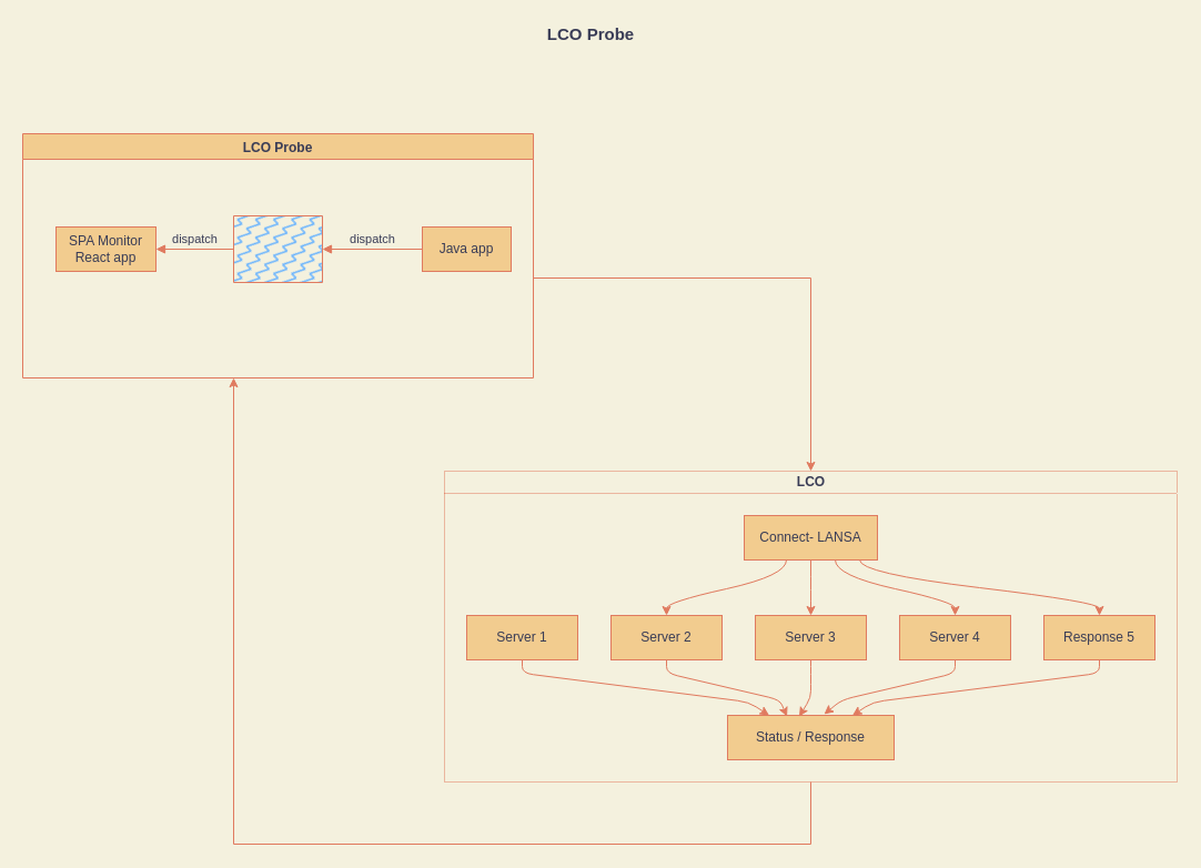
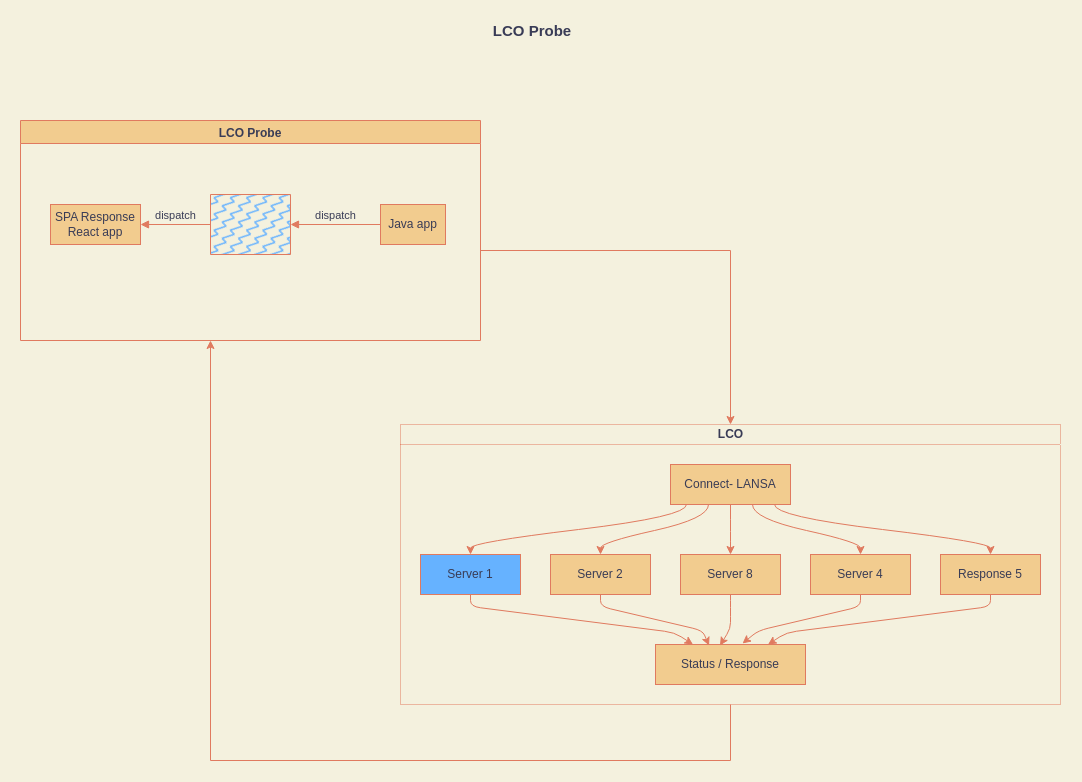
  <mxCell id="0" />
  <mxCell id="1" parent="0" />
  <mxCell id="2" value="LCO" style="swimlane;html=1;startSize=20;horizontal=1;childLayout=flowLayout;flowOrientation=north;resizable=0;interRankCellSpacing=50;containerType=tree;dashed=1;dashPattern=1 1;fillColor=none;aspect=fixed;strokeColor=#E07A5F;fontColor=#393C56;" parent="1" vertex="1"><mxGeometry x="400" y="424" width="660" height="280" as="geometry"><mxRectangle x="520" y="180" width="130" height="20" as="alternateBounds" /></mxGeometry></mxCell>
  <mxCell id="3" value="Connect- LANSA" style="whiteSpace=wrap;html=1;fillColor=#F2CC8F;strokeColor=#E07A5F;fontColor=#393C56;" parent="2" vertex="1"><mxGeometry x="270" y="40" width="120" height="40" as="geometry" /></mxCell>
- <mxCell id="4" value="Server 1" style="whiteSpace=wrap;html=1;fillColor=#F2CC8F;strokeColor=#E07A5F;fontColor=#393C56;" parent="2" vertex="1"><mxGeometry x="20" y="130" width="100" height="40" as="geometry" /></mxCell>
+ <mxCell id="4" value="Server 1" style="whiteSpace=wrap;html=1;fillColor=#66b2ff;strokeColor=#E07A5F;fontColor=#393C56;" parent="2" vertex="1"><mxGeometry x="20" y="130" width="100" height="40" as="geometry" /></mxCell>
+ <mxCell id="5" value="" style="html=1;curved=1;noEdgeStyle=1;orthogonal=1;labelBackgroundColor=#F4F1DE;strokeColor=#E07A5F;fontColor=#393C56;" parent="2" source="3" target="4" edge="1"><mxGeometry relative="1" as="geometry"><Array as="points"><mxPoint x="286" y="92" /><mxPoint x="70" y="118" /></Array></mxGeometry></mxCell>
  <mxCell id="6" value="" style="html=1;curved=1;noEdgeStyle=1;orthogonal=1;labelBackgroundColor=#F4F1DE;strokeColor=#E07A5F;fontColor=#393C56;" parent="2" source="3" target="7" edge="1"><mxGeometry relative="1" as="geometry"><Array as="points"><mxPoint x="308" y="94" /><mxPoint x="200" y="118" /></Array><mxPoint x="11000" y="21170" as="sourcePoint" /></mxGeometry></mxCell>
  <mxCell id="7" value="Server 2" style="whiteSpace=wrap;html=1;fillColor=#F2CC8F;strokeColor=#E07A5F;fontColor=#393C56;" parent="2" vertex="1"><mxGeometry x="150" y="130" width="100" height="40" as="geometry" /></mxCell>
  <mxCell id="8" value="" style="html=1;curved=1;noEdgeStyle=1;orthogonal=1;labelBackgroundColor=#F4F1DE;strokeColor=#E07A5F;fontColor=#393C56;" parent="2" source="3" target="9" edge="1"><mxGeometry relative="1" as="geometry"><Array as="points"><mxPoint x="330" y="96" /><mxPoint x="330" y="118" /></Array><mxPoint x="8640.5" y="17360" as="sourcePoint" /></mxGeometry></mxCell>
- <mxCell id="9" value="Server 3" style="whiteSpace=wrap;html=1;fillColor=#F2CC8F;strokeColor=#E07A5F;fontColor=#393C56;" parent="2" vertex="1"><mxGeometry x="280" y="130" width="100" height="40" as="geometry" /></mxCell>
+ <mxCell id="9" value="Server 8" style="whiteSpace=wrap;html=1;fillColor=#F2CC8F;strokeColor=#E07A5F;fontColor=#393C56;" parent="2" vertex="1"><mxGeometry x="280" y="130" width="100" height="40" as="geometry" /></mxCell>
  <mxCell id="10" value="" style="html=1;curved=1;noEdgeStyle=1;orthogonal=1;labelBackgroundColor=#F4F1DE;strokeColor=#E07A5F;fontColor=#393C56;" parent="2" source="3" target="11" edge="1"><mxGeometry relative="1" as="geometry"><Array as="points"><mxPoint x="352" y="94" /><mxPoint x="460" y="118" /></Array><mxPoint x="8674.667" y="17280" as="sourcePoint" /></mxGeometry></mxCell>
  <mxCell id="11" value="Server 4" style="whiteSpace=wrap;html=1;fillColor=#F2CC8F;strokeColor=#E07A5F;fontColor=#393C56;" parent="2" vertex="1"><mxGeometry x="410" y="130" width="100" height="40" as="geometry" /></mxCell>
  <mxCell id="12" value="Status / Response" style="whiteSpace=wrap;html=1;fillColor=#F2CC8F;strokeColor=#E07A5F;fontColor=#393C56;" parent="2" vertex="1"><mxGeometry x="255" y="220" width="150" height="40" as="geometry" /></mxCell>
  <mxCell id="13" style="edgeStyle=orthogonalEdgeStyle;rounded=1;orthogonalLoop=1;jettySize=auto;html=1;entryX=0.25;entryY=0;entryDx=0;entryDy=0;strokeWidth=1;noEdgeStyle=1;orthogonal=1;labelBackgroundColor=#F4F1DE;strokeColor=#E07A5F;fontColor=#393C56;" parent="2" source="4" target="12" edge="1"><mxGeometry relative="1" as="geometry"><Array as="points"><mxPoint x="70" y="182" /><mxPoint x="274" y="208" /></Array></mxGeometry></mxCell>
  <mxCell id="14" style="edgeStyle=orthogonalEdgeStyle;rounded=1;orthogonalLoop=1;jettySize=auto;html=1;entryX=0.357;entryY=0.025;entryDx=0;entryDy=0;strokeWidth=1;noEdgeStyle=1;orthogonal=1;entryPerimeter=0;labelBackgroundColor=#F4F1DE;strokeColor=#E07A5F;fontColor=#393C56;" parent="2" source="7" target="12" edge="1"><mxGeometry relative="1" as="geometry"><Array as="points"><mxPoint x="200" y="182" /><mxPoint x="302" y="206" /></Array></mxGeometry></mxCell>
  <mxCell id="15" style="edgeStyle=orthogonalEdgeStyle;rounded=1;orthogonalLoop=1;jettySize=auto;html=1;strokeWidth=1;entryX=0.58;entryY=-0.025;entryDx=0;entryDy=0;entryPerimeter=0;noEdgeStyle=1;orthogonal=1;labelBackgroundColor=#F4F1DE;strokeColor=#E07A5F;fontColor=#393C56;" parent="2" source="11" target="12" edge="1"><mxGeometry relative="1" as="geometry"><mxPoint x="3210" y="6027" as="targetPoint" /><Array as="points"><mxPoint x="460" y="182" /><mxPoint x="358" y="206" /></Array></mxGeometry></mxCell>
  <mxCell id="16" value="" style="html=1;curved=1;noEdgeStyle=1;orthogonal=1;labelBackgroundColor=#F4F1DE;strokeColor=#E07A5F;fontColor=#393C56;" parent="2" source="3" target="18" edge="1"><mxGeometry relative="1" as="geometry"><Array as="points"><mxPoint x="374" y="92" /><mxPoint x="590" y="118" /></Array><mxPoint x="3248.75" y="6253" as="sourcePoint" /></mxGeometry></mxCell>
  <mxCell id="17" style="edgeStyle=orthogonalEdgeStyle;rounded=1;orthogonalLoop=1;jettySize=auto;html=1;entryX=0.75;entryY=0;entryDx=0;entryDy=0;strokeWidth=1;noEdgeStyle=1;orthogonal=1;labelBackgroundColor=#F4F1DE;strokeColor=#E07A5F;fontColor=#393C56;" parent="2" source="18" target="12" edge="1"><mxGeometry relative="1" as="geometry"><Array as="points"><mxPoint x="590" y="182" /><mxPoint x="386" y="208" /></Array></mxGeometry></mxCell>
  <mxCell id="18" value="Response 5" style="whiteSpace=wrap;html=1;fillColor=#F2CC8F;strokeColor=#E07A5F;fontColor=#393C56;" parent="2" vertex="1"><mxGeometry x="540" y="130" width="100" height="40" as="geometry" /></mxCell>
  <mxCell id="19" style="edgeStyle=orthogonalEdgeStyle;rounded=1;orthogonalLoop=1;jettySize=auto;html=1;strokeWidth=1;entryX=0.43;entryY=0.025;entryDx=0;entryDy=0;entryPerimeter=0;noEdgeStyle=1;orthogonal=1;labelBackgroundColor=#F4F1DE;strokeColor=#E07A5F;fontColor=#393C56;" parent="2" source="9" target="12" edge="1"><mxGeometry relative="1" as="geometry"><mxPoint x="3020" y="5827" as="targetPoint" /><Array as="points"><mxPoint x="330" y="182" /><mxPoint x="330" y="204" /></Array></mxGeometry></mxCell>
  <mxCell id="20" value="LCO Probe" style="text;html=1;strokeColor=none;fillColor=none;align=center;verticalAlign=middle;whiteSpace=wrap;rounded=0;dashed=1;dashPattern=1 1;fontStyle=1;fontSize=15;fontColor=#393C56;" parent="1" vertex="1"><mxGeometry x="371" y="20" width="322" height="20" as="geometry" /></mxCell>
  <mxCell id="21" style="edgeStyle=orthogonalEdgeStyle;rounded=0;orthogonalLoop=1;jettySize=auto;html=1;entryX=0.5;entryY=0;entryDx=0;entryDy=0;labelBackgroundColor=#F4F1DE;strokeColor=#E07A5F;fontColor=#393C56;" edge="1" parent="1" target="2"><mxGeometry relative="1" as="geometry"><mxPoint x="480" y="250" as="sourcePoint" /><mxPoint x="730" y="400" as="targetPoint" /><Array as="points"><mxPoint x="730" y="250" /></Array></mxGeometry></mxCell>
  <mxCell id="22" value="LCO Probe" style="swimlane;fillColor=#F2CC8F;strokeColor=#E07A5F;fontColor=#393C56;" vertex="1" parent="1"><mxGeometry x="20" y="120" width="460" height="220" as="geometry" /></mxCell>
- <mxCell id="23" value="Java app" style="whiteSpace=wrap;html=1;fillColor=#F2CC8F;strokeColor=#E07A5F;fontColor=#393C56;" vertex="1" parent="22"><mxGeometry x="360" y="84" width="80" height="40" as="geometry" /></mxCell>
- <mxCell id="24" value="SPA Monitor&lt;br&gt;React app" style="whiteSpace=wrap;html=1;fillColor=#F2CC8F;strokeColor=#E07A5F;fontColor=#393C56;" vertex="1" parent="22"><mxGeometry x="30" y="84" width="90" height="40" as="geometry" /></mxCell>
+ <mxCell id="23" value="Java app" style="whiteSpace=wrap;html=1;fillColor=#F2CC8F;strokeColor=#E07A5F;fontColor=#393C56;" vertex="1" parent="22"><mxGeometry x="360" y="84" width="65" height="40" as="geometry" /></mxCell>
+ <mxCell id="24" value="SPA Response&lt;br&gt;React app" style="whiteSpace=wrap;html=1;fillColor=#F2CC8F;strokeColor=#E07A5F;fontColor=#393C56;" vertex="1" parent="22"><mxGeometry x="30" y="84" width="90" height="40" as="geometry" /></mxCell>
  <mxCell id="25" value="" style="verticalLabelPosition=bottom;verticalAlign=top;html=1;shape=mxgraph.basic.patternFillRect;fillStyle=zigzag-line;step=5;fillStrokeWidth=0.2;fillStrokeColor=#dddddd;fillColor=#66B2FF;strokeColor=#E07A5F;fontColor=#393C56;" vertex="1" parent="22"><mxGeometry x="190" y="74" width="80" height="60" as="geometry" /></mxCell>
  <mxCell id="26" value="dispatch" style="html=1;verticalAlign=bottom;endArrow=block;rounded=0;entryX=1;entryY=0.5;entryDx=0;entryDy=0;entryPerimeter=0;labelBackgroundColor=#F4F1DE;strokeColor=#E07A5F;fontColor=#393C56;" edge="1" parent="22" source="23" target="25"><mxGeometry width="80" relative="1" as="geometry"><mxPoint x="520" y="320" as="sourcePoint" /><mxPoint x="600" y="320" as="targetPoint" /></mxGeometry></mxCell>
  <mxCell id="27" value="dispatch" style="html=1;verticalAlign=bottom;endArrow=block;rounded=0;entryX=1;entryY=0.5;entryDx=0;entryDy=0;labelBackgroundColor=#F4F1DE;strokeColor=#E07A5F;fontColor=#393C56;" edge="1" parent="22" target="24"><mxGeometry width="80" relative="1" as="geometry"><mxPoint x="190" y="104" as="sourcePoint" /><mxPoint x="600" y="320" as="targetPoint" /></mxGeometry></mxCell>
  <mxCell id="28" style="edgeStyle=orthogonalEdgeStyle;rounded=0;orthogonalLoop=1;jettySize=auto;html=1;exitX=0.5;exitY=1;exitDx=0;exitDy=0;labelBackgroundColor=#F4F1DE;strokeColor=#E07A5F;fontColor=#393C56;" edge="1" parent="1" source="2"><mxGeometry relative="1" as="geometry"><mxPoint x="210" y="340" as="targetPoint" /><Array as="points"><mxPoint x="730" y="760" /><mxPoint x="210" y="760" /></Array></mxGeometry></mxCell>
